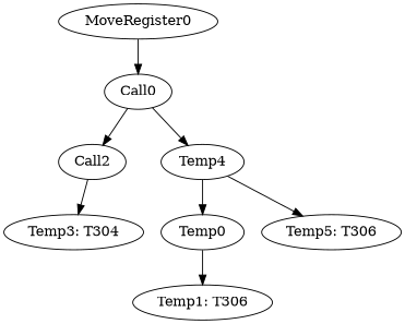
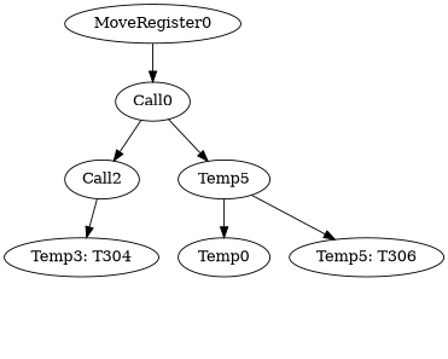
  digraph {
    ordering=out
    Temp0
-   "Temp1: T306"
    n3 [label=Call2]
    "Temp3: T304"
    MoveRegister0
    Call0
-   Temp4
+   Temp4 [label=Temp5]
    n8 [label="Temp5: T306"]
-   Temp0 -> "Temp1: T306"
    n3 -> "Temp3: T304"
    MoveRegister0 -> Call0
    Call0 -> n3
    Call0 -> Temp4
    Temp4 -> Temp0
    Temp4 -> n8
  }
